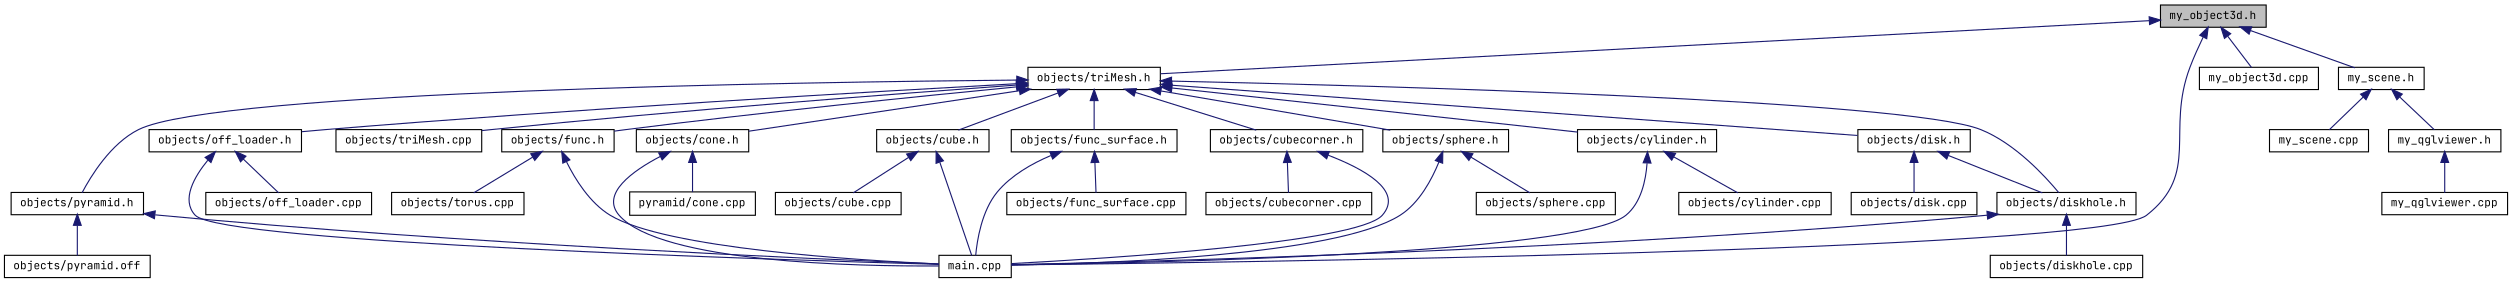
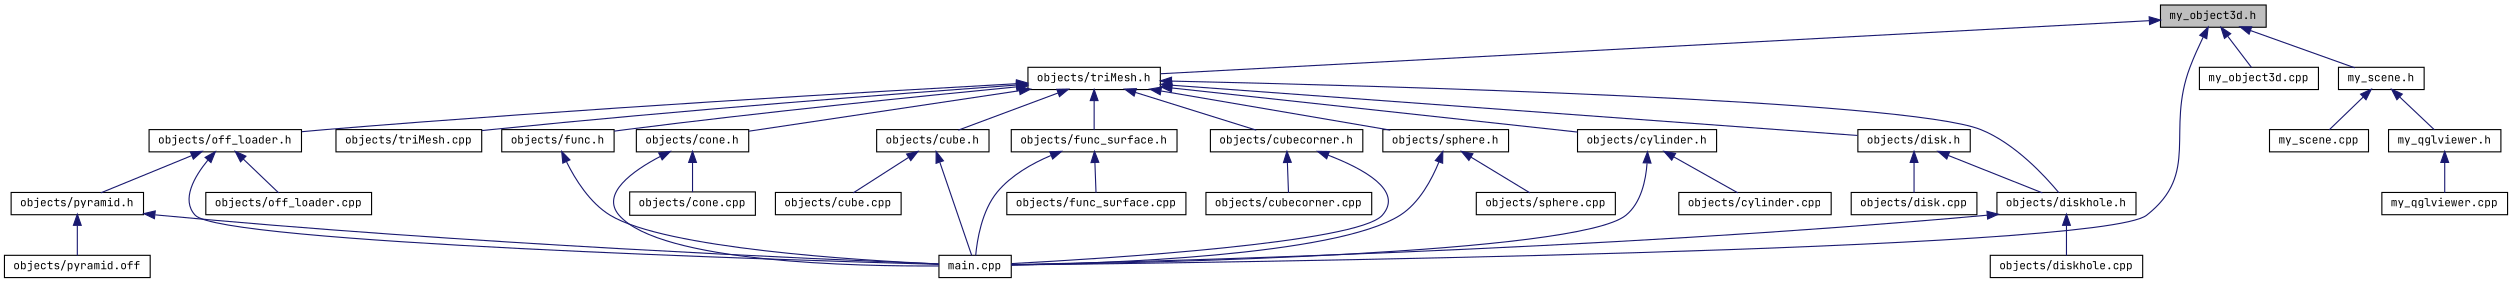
  digraph {
    fontname="JetBrains Mono"
    node [color=black fillcolor=white fontname="JetBrains Mono" fontsize=10 shape=record style=filled]
    edge [color=midnightblue dir=back fontname="JetBrains Mono" fontsize=10 labelfontname=Helvetica labelfontsize=10 style=solid]
    n1 [fillcolor=grey75 fontcolor=black height=0.2 label="my_object3d.h" width=0.4]
    n2 [height=0.2 label="main.cpp" width=0.4]
    n3 [height=0.2 label="objects/triMesh.h" width=0.4]
    n4 [height=0.2 label="my_object3d.cpp" width=0.4]
    n5 [height=0.2 label="my_scene.h" width=0.4]
    n6 [height=0.2 label="objects/cube.h" width=0.4]
    n7 [height=0.2 label="objects/pyramid.h" width=0.4]
    n8 [height=0.2 label="objects/cubecorner.h" width=0.4]
    n9 [height=0.2 label="objects/disk.h" width=0.4]
    n10 [height=0.2 label="objects/diskhole.h" width=0.4]
    n11 [height=0.2 label="objects/cylinder.h" width=0.4]
    n12 [height=0.2 label="objects/cone.h" width=0.4]
    n13 [height=0.2 label="objects/sphere.h" width=0.4]
    n14 [height=0.2 label="objects/func.h" width=0.4]
    n15 [height=0.2 label="objects/func_surface.h" width=0.4]
    n16 [height=0.2 label="objects/off_loader.h" width=0.4]
    n17 [height=0.2 label="objects/triMesh.cpp" width=0.4]
    n18 [height=0.2 label="my_qglviewer.h" width=0.4]
    n19 [height=0.2 label="my_scene.cpp" width=0.4]
    n20 [height=0.2 label="objects/cube.cpp" width=0.4]
    n21 [height=0.2 label="objects/pyramid.off" width=0.4]
    n22 [height=0.2 label="objects/cubecorner.cpp" width=0.4]
    n23 [height=0.2 label="objects/disk.cpp" width=0.4]
    n24 [height=0.2 label="objects/diskhole.cpp" width=0.4]
    n25 [height=0.2 label="objects/cylinder.cpp" width=0.4]
-   n26 [height=0.2 label="pyramid/cone.cpp" width=0.4]
+   n26 [height=0.2 label="objects/cone.cpp" width=0.4]
    n27 [height=0.2 label="objects/sphere.cpp" width=0.4]
-   n28 [height=0.2 label="objects/torus.cpp" width=0.4]
    n29 [height=0.2 label="objects/func_surface.cpp" width=0.4]
    n30 [height=0.2 label="objects/off_loader.cpp" width=0.4]
    n31 [height=0.2 label="my_qglviewer.cpp" width=0.4]
    n1 -> n2
    n1 -> n3
    n1 -> n4
    n1 -> n5
    n3 -> n6
-   n3 -> n7
+   n16 -> n7
    n3 -> n8
    n3 -> n9
    n3 -> n10
    n3 -> n11
    n3 -> n12
    n3 -> n13
    n3 -> n14
    n3 -> n15
    n3 -> n16
    n3 -> n17
    n5 -> n18
    n5 -> n19
    n6 -> n2
    n6 -> n20
    n7 -> n2
    n7 -> n21
    n8 -> n2
    n8 -> n22
    n9 -> n10
    n9 -> n23
    n10 -> n2
    n10 -> n24
    n11 -> n2
    n11 -> n25
    n12 -> n2
    n12 -> n26
    n13 -> n2
    n13 -> n27
    n14 -> n2
-   n14 -> n28
    n15 -> n2
    n15 -> n29
    n16 -> n2
    n16 -> n30
    n18 -> n31
  }
